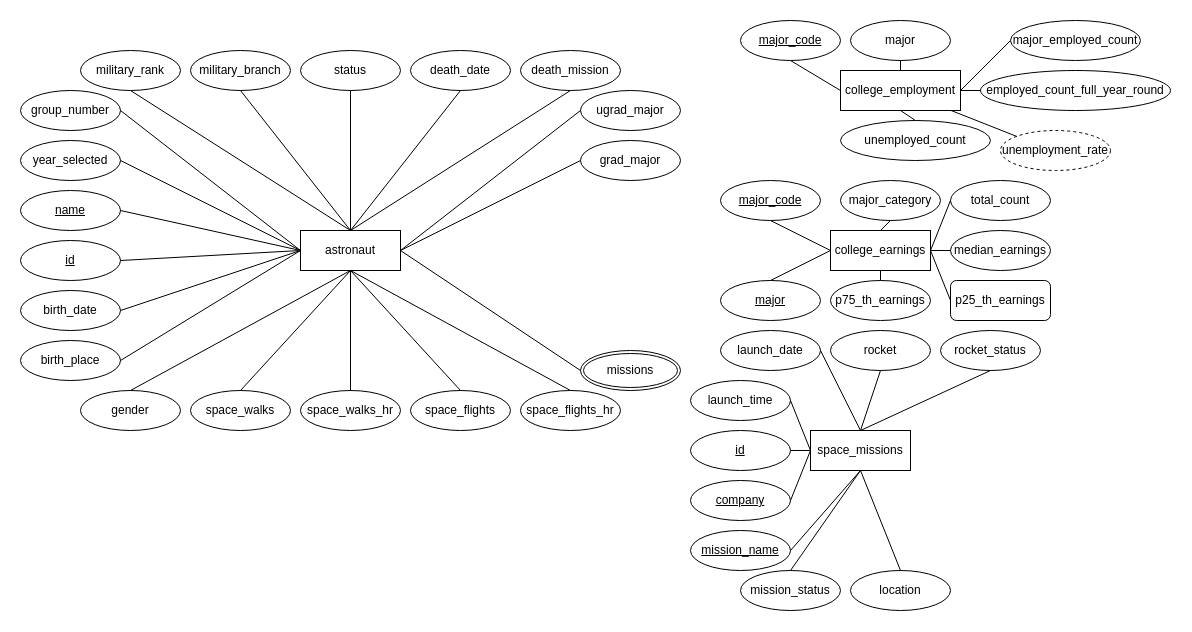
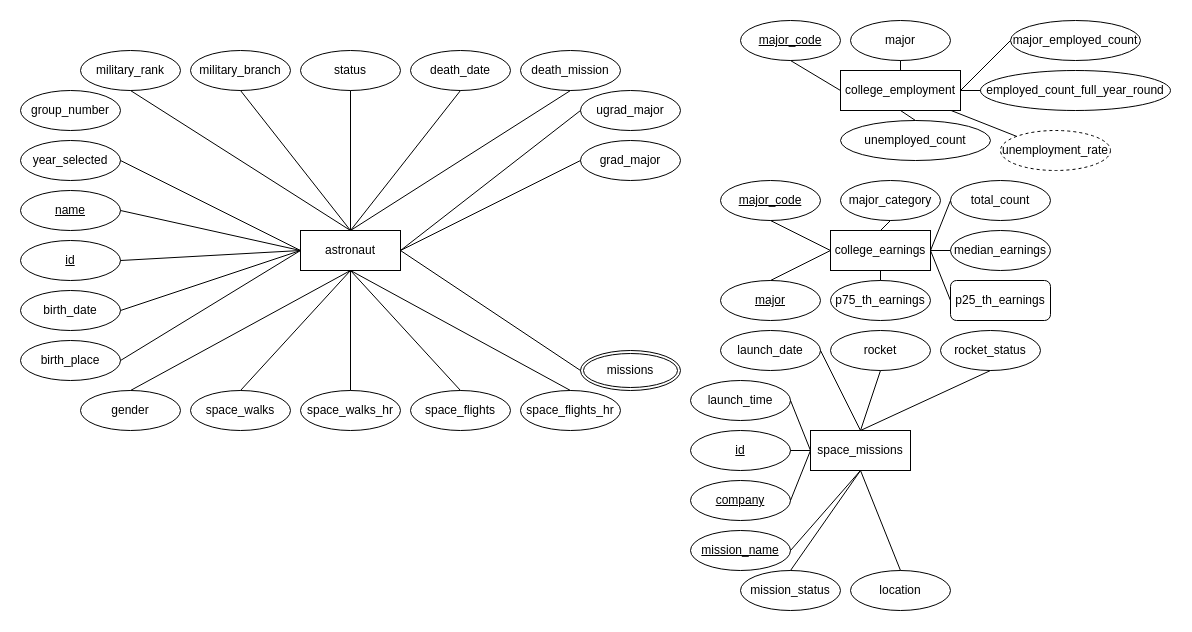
  <mxCell id="0" />
  <mxCell id="1" parent="0" />
  <mxCell id="2" value="astronaut" style="whiteSpace=wrap;html=1;align=center;" vertex="1" parent="1"><mxGeometry x="300" y="230" width="100" height="40" as="geometry" /></mxCell>
  <mxCell id="3" value="space_flights_hr" style="ellipse;whiteSpace=wrap;html=1;align=center;" vertex="1" parent="1"><mxGeometry x="520" y="390" width="100" height="40" as="geometry" /></mxCell>
  <mxCell id="4" value="military_branch" style="ellipse;whiteSpace=wrap;html=1;align=center;" vertex="1" parent="1"><mxGeometry x="190" y="50" width="100" height="40" as="geometry" /></mxCell>
  <mxCell id="5" value="space_walks" style="ellipse;whiteSpace=wrap;html=1;align=center;" vertex="1" parent="1"><mxGeometry x="190" y="390" width="100" height="40" as="geometry" /></mxCell>
  <mxCell id="6" value="death_mission" style="ellipse;whiteSpace=wrap;html=1;align=center;" vertex="1" parent="1"><mxGeometry x="520" y="50" width="100" height="40" as="geometry" /></mxCell>
  <mxCell id="7" value="death_date" style="ellipse;whiteSpace=wrap;html=1;align=center;" vertex="1" parent="1"><mxGeometry x="410" y="50" width="100" height="40" as="geometry" /></mxCell>
  <mxCell id="8" value="space_walks_hr" style="ellipse;whiteSpace=wrap;html=1;align=center;" vertex="1" parent="1"><mxGeometry x="300" y="390" width="100" height="40" as="geometry" /></mxCell>
  <mxCell id="9" value="ugrad_major" style="ellipse;whiteSpace=wrap;html=1;align=center;" vertex="1" parent="1"><mxGeometry x="580" y="90" width="100" height="40" as="geometry" /></mxCell>
  <mxCell id="10" value="gender" style="ellipse;whiteSpace=wrap;html=1;align=center;" vertex="1" parent="1"><mxGeometry x="80" y="390" width="100" height="40" as="geometry" /></mxCell>
  <mxCell id="11" value="year_selected" style="ellipse;whiteSpace=wrap;html=1;align=center;" vertex="1" parent="1"><mxGeometry x="20" y="140" width="100" height="40" as="geometry" /></mxCell>
  <mxCell id="12" value="military_rank" style="ellipse;whiteSpace=wrap;html=1;align=center;" vertex="1" parent="1"><mxGeometry x="80" y="50" width="100" height="40" as="geometry" /></mxCell>
  <mxCell id="13" value="birth_date" style="ellipse;whiteSpace=wrap;html=1;align=center;" vertex="1" parent="1"><mxGeometry x="20" y="290" width="100" height="40" as="geometry" /></mxCell>
  <mxCell id="14" value="grad_major" style="ellipse;whiteSpace=wrap;html=1;align=center;" vertex="1" parent="1"><mxGeometry x="580" y="140" width="100" height="40" as="geometry" /></mxCell>
  <mxCell id="15" value="birth_place" style="ellipse;whiteSpace=wrap;html=1;align=center;" vertex="1" parent="1"><mxGeometry x="20" y="340" width="100" height="40" as="geometry" /></mxCell>
  <mxCell id="16" value="group_number" style="ellipse;whiteSpace=wrap;html=1;align=center;" vertex="1" parent="1"><mxGeometry x="20" y="90" width="100" height="40" as="geometry" /></mxCell>
  <mxCell id="17" value="status" style="ellipse;whiteSpace=wrap;html=1;align=center;" vertex="1" parent="1"><mxGeometry x="300" y="50" width="100" height="40" as="geometry" /></mxCell>
  <mxCell id="18" value="space_flights" style="ellipse;whiteSpace=wrap;html=1;align=center;" vertex="1" parent="1"><mxGeometry x="410" y="390" width="100" height="40" as="geometry" /></mxCell>
  <mxCell id="19" value="&lt;u&gt;name&lt;/u&gt;" style="ellipse;whiteSpace=wrap;html=1;align=center;" vertex="1" parent="1"><mxGeometry x="20" y="190" width="100" height="40" as="geometry" /></mxCell>
  <mxCell id="20" value="&lt;u&gt;id&lt;/u&gt;" style="ellipse;whiteSpace=wrap;html=1;align=center;" vertex="1" parent="1"><mxGeometry x="20" y="240" width="100" height="40" as="geometry" /></mxCell>
  <mxCell id="21" value="missions" style="ellipse;shape=doubleEllipse;margin=3;whiteSpace=wrap;html=1;align=center;" vertex="1" parent="1"><mxGeometry x="580" y="350" width="100" height="40" as="geometry" /></mxCell>
  <mxCell id="22" value="" style="endArrow=none;html=1;rounded=0;entryX=0;entryY=0.5;entryDx=0;entryDy=0;exitX=1;exitY=0.5;exitDx=0;exitDy=0;" edge="1" parent="1" source="20" target="2"><mxGeometry relative="1" as="geometry"><mxPoint x="250" y="200" as="sourcePoint" /><mxPoint x="410" y="200" as="targetPoint" /></mxGeometry></mxCell>
  <mxCell id="23" value="" style="endArrow=none;html=1;rounded=0;entryX=0;entryY=0.5;entryDx=0;entryDy=0;exitX=1;exitY=0.5;exitDx=0;exitDy=0;" edge="1" parent="1" source="19" target="2"><mxGeometry relative="1" as="geometry"><mxPoint x="240" y="210" as="sourcePoint" /><mxPoint x="400" y="210" as="targetPoint" /></mxGeometry></mxCell>
  <mxCell id="24" value="" style="endArrow=none;html=1;rounded=0;entryX=0;entryY=0.5;entryDx=0;entryDy=0;exitX=1;exitY=0.5;exitDx=0;exitDy=0;" edge="1" parent="1" source="11" target="2"><mxGeometry relative="1" as="geometry"><mxPoint x="200" y="180" as="sourcePoint" /><mxPoint x="360" y="180" as="targetPoint" /></mxGeometry></mxCell>
- <mxCell id="25" value="" style="endArrow=none;html=1;rounded=0;exitX=1;exitY=0.5;exitDx=0;exitDy=0;entryX=0;entryY=0.5;entryDx=0;entryDy=0;" edge="1" parent="1" source="16" target="2"><mxGeometry relative="1" as="geometry"><mxPoint x="160" y="120" as="sourcePoint" /><mxPoint x="320" y="120" as="targetPoint" /></mxGeometry></mxCell>
  <mxCell id="26" value="" style="endArrow=none;html=1;rounded=0;exitX=1;exitY=0.5;exitDx=0;exitDy=0;entryX=0;entryY=0.5;entryDx=0;entryDy=0;" edge="1" parent="1" source="13" target="2"><mxGeometry relative="1" as="geometry"><mxPoint x="210" y="150" as="sourcePoint" /><mxPoint x="370" y="150" as="targetPoint" /></mxGeometry></mxCell>
  <mxCell id="27" value="" style="endArrow=none;html=1;rounded=0;exitX=1;exitY=0.5;exitDx=0;exitDy=0;entryX=0;entryY=0.5;entryDx=0;entryDy=0;" edge="1" parent="1" source="15" target="2"><mxGeometry relative="1" as="geometry"><mxPoint x="170" y="320" as="sourcePoint" /><mxPoint x="330" y="320" as="targetPoint" /></mxGeometry></mxCell>
  <mxCell id="28" value="" style="endArrow=none;html=1;rounded=0;exitX=0.5;exitY=1;exitDx=0;exitDy=0;entryX=0.5;entryY=0;entryDx=0;entryDy=0;" edge="1" parent="1" source="12" target="2"><mxGeometry relative="1" as="geometry"><mxPoint x="220" y="140" as="sourcePoint" /><mxPoint x="380" y="140" as="targetPoint" /></mxGeometry></mxCell>
  <mxCell id="29" value="" style="endArrow=none;html=1;rounded=0;exitX=0.5;exitY=0;exitDx=0;exitDy=0;entryX=0.5;entryY=1;entryDx=0;entryDy=0;" edge="1" parent="1" source="10" target="2"><mxGeometry relative="1" as="geometry"><mxPoint x="250" y="120" as="sourcePoint" /><mxPoint x="410" y="120" as="targetPoint" /></mxGeometry></mxCell>
  <mxCell id="30" value="" style="endArrow=none;html=1;rounded=0;exitX=0.5;exitY=1;exitDx=0;exitDy=0;entryX=0.5;entryY=0;entryDx=0;entryDy=0;" edge="1" parent="1" source="4" target="2"><mxGeometry relative="1" as="geometry"><mxPoint x="280" y="150" as="sourcePoint" /><mxPoint x="440" y="150" as="targetPoint" /></mxGeometry></mxCell>
  <mxCell id="31" value="" style="endArrow=none;html=1;rounded=0;exitX=0.5;exitY=1;exitDx=0;exitDy=0;entryX=0.5;entryY=0;entryDx=0;entryDy=0;" edge="1" parent="1" source="17" target="2"><mxGeometry relative="1" as="geometry"><mxPoint x="360" y="170" as="sourcePoint" /><mxPoint x="520" y="170" as="targetPoint" /></mxGeometry></mxCell>
  <mxCell id="32" value="" style="endArrow=none;html=1;rounded=0;exitX=0.5;exitY=1;exitDx=0;exitDy=0;entryX=0.5;entryY=0;entryDx=0;entryDy=0;" edge="1" parent="1" source="7" target="2"><mxGeometry relative="1" as="geometry"><mxPoint x="380" y="180" as="sourcePoint" /><mxPoint x="540" y="180" as="targetPoint" /></mxGeometry></mxCell>
  <mxCell id="33" value="" style="endArrow=none;html=1;rounded=0;entryX=0.5;entryY=1;entryDx=0;entryDy=0;exitX=0.5;exitY=0;exitDx=0;exitDy=0;" edge="1" parent="1" source="2" target="6"><mxGeometry relative="1" as="geometry"><mxPoint x="390" y="190" as="sourcePoint" /><mxPoint x="550" y="190" as="targetPoint" /></mxGeometry></mxCell>
  <mxCell id="34" value="" style="endArrow=none;html=1;rounded=0;exitX=0.5;exitY=0;exitDx=0;exitDy=0;entryX=0.5;entryY=1;entryDx=0;entryDy=0;" edge="1" parent="1" source="5" target="2"><mxGeometry relative="1" as="geometry"><mxPoint x="250" y="350" as="sourcePoint" /><mxPoint x="360" y="320" as="targetPoint" /></mxGeometry></mxCell>
  <mxCell id="35" value="" style="endArrow=none;html=1;rounded=0;exitX=0.5;exitY=0;exitDx=0;exitDy=0;entryX=0.5;entryY=1;entryDx=0;entryDy=0;" edge="1" parent="1" source="8" target="2"><mxGeometry relative="1" as="geometry"><mxPoint x="320" y="340" as="sourcePoint" /><mxPoint x="480" y="340" as="targetPoint" /></mxGeometry></mxCell>
  <mxCell id="36" value="" style="endArrow=none;html=1;rounded=0;exitX=0.5;exitY=0;exitDx=0;exitDy=0;entryX=0.5;entryY=1;entryDx=0;entryDy=0;" edge="1" parent="1" source="18" target="2"><mxGeometry relative="1" as="geometry"><mxPoint x="370" y="300" as="sourcePoint" /><mxPoint x="530" y="300" as="targetPoint" /></mxGeometry></mxCell>
  <mxCell id="37" value="" style="endArrow=none;html=1;rounded=0;exitX=0.5;exitY=1;exitDx=0;exitDy=0;entryX=0.5;entryY=0;entryDx=0;entryDy=0;" edge="1" parent="1" source="2" target="3"><mxGeometry relative="1" as="geometry"><mxPoint x="430" y="290" as="sourcePoint" /><mxPoint x="590" y="290" as="targetPoint" /></mxGeometry></mxCell>
  <mxCell id="38" value="" style="endArrow=none;html=1;rounded=0;entryX=0;entryY=0.5;entryDx=0;entryDy=0;exitX=1;exitY=0.5;exitDx=0;exitDy=0;" edge="1" parent="1" source="2" target="9"><mxGeometry relative="1" as="geometry"><mxPoint x="400" y="240" as="sourcePoint" /><mxPoint x="560" y="240" as="targetPoint" /></mxGeometry></mxCell>
  <mxCell id="39" value="" style="endArrow=none;html=1;rounded=0;entryX=0;entryY=0.5;entryDx=0;entryDy=0;exitX=1;exitY=0.5;exitDx=0;exitDy=0;" edge="1" parent="1" source="2" target="14"><mxGeometry relative="1" as="geometry"><mxPoint x="420" y="250" as="sourcePoint" /><mxPoint x="580" y="250" as="targetPoint" /></mxGeometry></mxCell>
  <mxCell id="40" value="" style="endArrow=none;html=1;rounded=0;entryX=0;entryY=0.5;entryDx=0;entryDy=0;exitX=1;exitY=0.5;exitDx=0;exitDy=0;" edge="1" parent="1" source="2" target="21"><mxGeometry relative="1" as="geometry"><mxPoint x="460" y="270" as="sourcePoint" /><mxPoint x="620" y="270" as="targetPoint" /></mxGeometry></mxCell>
  <mxCell id="41" value="space_missions" style="whiteSpace=wrap;html=1;align=center;" vertex="1" parent="1"><mxGeometry x="810" y="430" width="100" height="40" as="geometry" /></mxCell>
  <mxCell id="42" value="&lt;u&gt;id&lt;/u&gt;" style="ellipse;whiteSpace=wrap;html=1;align=center;" vertex="1" parent="1"><mxGeometry x="690" y="430" width="100" height="40" as="geometry" /></mxCell>
  <mxCell id="43" value="mission_status" style="ellipse;whiteSpace=wrap;html=1;align=center;" vertex="1" parent="1"><mxGeometry x="740" y="570" width="100" height="40" as="geometry" /></mxCell>
  <mxCell id="44" value="&lt;u&gt;mission_name&lt;/u&gt;" style="ellipse;whiteSpace=wrap;html=1;align=center;" vertex="1" parent="1"><mxGeometry x="690" y="530" width="100" height="40" as="geometry" /></mxCell>
  <mxCell id="45" value="launch_date" style="ellipse;whiteSpace=wrap;html=1;align=center;" vertex="1" parent="1"><mxGeometry x="720" y="330" width="100" height="40" as="geometry" /></mxCell>
  <mxCell id="46" value="launch_time" style="ellipse;whiteSpace=wrap;html=1;align=center;" vertex="1" parent="1"><mxGeometry x="690" y="380" width="100" height="40" as="geometry" /></mxCell>
  <mxCell id="47" value="rocket_status" style="ellipse;whiteSpace=wrap;html=1;align=center;" vertex="1" parent="1"><mxGeometry x="940" y="330" width="100" height="40" as="geometry" /></mxCell>
  <mxCell id="48" value="&lt;u&gt;company&lt;/u&gt;" style="ellipse;whiteSpace=wrap;html=1;align=center;" vertex="1" parent="1"><mxGeometry x="690" y="480" width="100" height="40" as="geometry" /></mxCell>
  <mxCell id="49" value="rocket" style="ellipse;whiteSpace=wrap;html=1;align=center;" vertex="1" parent="1"><mxGeometry x="830" y="330" width="100" height="40" as="geometry" /></mxCell>
  <mxCell id="50" value="location" style="ellipse;whiteSpace=wrap;html=1;align=center;" vertex="1" parent="1"><mxGeometry x="850" y="570" width="100" height="40" as="geometry" /></mxCell>
  <mxCell id="51" value="college_earnings" style="whiteSpace=wrap;html=1;align=center;" vertex="1" parent="1"><mxGeometry x="830" y="230" width="100" height="40" as="geometry" /></mxCell>
  <mxCell id="52" value="major_category" style="ellipse;whiteSpace=wrap;html=1;align=center;" vertex="1" parent="1"><mxGeometry x="840" y="180" width="100" height="40" as="geometry" /></mxCell>
  <mxCell id="53" value="p75_th_earnings" style="ellipse;whiteSpace=wrap;html=1;align=center;" vertex="1" parent="1"><mxGeometry x="830" y="280" width="100" height="40" as="geometry" /></mxCell>
  <mxCell id="54" value="&lt;u&gt;major_code&lt;/u&gt;" style="ellipse;whiteSpace=wrap;html=1;align=center;" vertex="1" parent="1"><mxGeometry x="720" y="180" width="100" height="40" as="geometry" /></mxCell>
  <mxCell id="55" value="&lt;u&gt;major&lt;/u&gt;" style="ellipse;whiteSpace=wrap;html=1;align=center;" vertex="1" parent="1"><mxGeometry x="720" y="280" width="100" height="40" as="geometry" /></mxCell>
  <mxCell id="56" value="median_earnings" style="ellipse;whiteSpace=wrap;html=1;align=center;" vertex="1" parent="1"><mxGeometry x="950" y="230" width="100" height="40" as="geometry" /></mxCell>
  <mxCell id="57" value="total_count" style="ellipse;whiteSpace=wrap;html=1;align=center;" vertex="1" parent="1"><mxGeometry x="950" y="180" width="100" height="40" as="geometry" /></mxCell>
  <mxCell id="58" value="p25_th_earnings" style="whiteSpace=wrap;html=1;align=center;rounded=1;" vertex="1" parent="1"><mxGeometry x="950" y="280" width="100" height="40" as="geometry" /></mxCell>
  <mxCell id="59" value="college_employment" style="whiteSpace=wrap;html=1;align=center;" vertex="1" parent="1"><mxGeometry x="840" y="70" width="120" height="40" as="geometry" /></mxCell>
  <mxCell id="60" value="major" style="ellipse;whiteSpace=wrap;html=1;align=center;" vertex="1" parent="1"><mxGeometry x="850" y="20" width="100" height="40" as="geometry" /></mxCell>
  <mxCell id="61" value="major_employed_count" style="ellipse;whiteSpace=wrap;html=1;align=center;" vertex="1" parent="1"><mxGeometry x="1010" y="20" width="130" height="40" as="geometry" /></mxCell>
  <mxCell id="62" value="&lt;u&gt;major_code&lt;/u&gt;" style="ellipse;whiteSpace=wrap;html=1;align=center;" vertex="1" parent="1"><mxGeometry x="740" y="20" width="100" height="40" as="geometry" /></mxCell>
  <mxCell id="63" value="employed_count_full_year_round" style="ellipse;whiteSpace=wrap;html=1;align=center;" vertex="1" parent="1"><mxGeometry x="980" y="70" width="190" height="40" as="geometry" /></mxCell>
  <mxCell id="64" value="unemployed_count" style="ellipse;whiteSpace=wrap;html=1;align=center;" vertex="1" parent="1"><mxGeometry x="840" y="120" width="150" height="40" as="geometry" /></mxCell>
  <mxCell id="65" value="unemployment_rate" style="ellipse;whiteSpace=wrap;html=1;align=center;dashed=1;" vertex="1" parent="1"><mxGeometry x="1000" y="130" width="110" height="40" as="geometry" /></mxCell>
  <mxCell id="66" value="" style="endArrow=none;html=1;rounded=0;entryX=0;entryY=0.5;entryDx=0;entryDy=0;exitX=1;exitY=0.5;exitDx=0;exitDy=0;" edge="1" parent="1" source="42" target="41"><mxGeometry relative="1" as="geometry"><mxPoint x="820" y="510" as="sourcePoint" /><mxPoint x="980" y="510" as="targetPoint" /></mxGeometry></mxCell>
  <mxCell id="67" value="" style="endArrow=none;html=1;rounded=0;entryX=0;entryY=0.5;entryDx=0;entryDy=0;exitX=1;exitY=0.5;exitDx=0;exitDy=0;" edge="1" parent="1" source="48" target="41"><mxGeometry relative="1" as="geometry"><mxPoint x="800" y="510" as="sourcePoint" /><mxPoint x="960" y="510" as="targetPoint" /></mxGeometry></mxCell>
  <mxCell id="68" value="" style="endArrow=none;html=1;rounded=0;entryX=0.5;entryY=1;entryDx=0;entryDy=0;exitX=1;exitY=0.5;exitDx=0;exitDy=0;" edge="1" parent="1" source="44" target="41"><mxGeometry relative="1" as="geometry"><mxPoint x="880" y="540" as="sourcePoint" /><mxPoint x="850" y="500" as="targetPoint" /></mxGeometry></mxCell>
  <mxCell id="69" value="" style="endArrow=none;html=1;rounded=0;entryX=0.5;entryY=1;entryDx=0;entryDy=0;exitX=0.5;exitY=0;exitDx=0;exitDy=0;" edge="1" parent="1" source="43" target="41"><mxGeometry relative="1" as="geometry"><mxPoint x="840" y="530" as="sourcePoint" /><mxPoint x="1000" y="530" as="targetPoint" /></mxGeometry></mxCell>
  <mxCell id="70" value="" style="endArrow=none;html=1;rounded=0;entryX=0.5;entryY=1;entryDx=0;entryDy=0;exitX=0.5;exitY=0;exitDx=0;exitDy=0;" edge="1" parent="1" source="50" target="41"><mxGeometry relative="1" as="geometry"><mxPoint x="850" y="520" as="sourcePoint" /><mxPoint x="1010" y="520" as="targetPoint" /></mxGeometry></mxCell>
  <mxCell id="71" value="" style="endArrow=none;html=1;rounded=0;entryX=1;entryY=0.5;entryDx=0;entryDy=0;exitX=0;exitY=0.5;exitDx=0;exitDy=0;" edge="1" parent="1" source="41" target="46"><mxGeometry relative="1" as="geometry"><mxPoint x="920" y="480" as="sourcePoint" /><mxPoint x="1080" y="480" as="targetPoint" /></mxGeometry></mxCell>
  <mxCell id="72" value="" style="endArrow=none;html=1;rounded=0;exitX=1;exitY=0.5;exitDx=0;exitDy=0;entryX=0.5;entryY=0;entryDx=0;entryDy=0;" edge="1" parent="1" source="45" target="41"><mxGeometry relative="1" as="geometry"><mxPoint x="840" y="410" as="sourcePoint" /><mxPoint x="1000" y="410" as="targetPoint" /></mxGeometry></mxCell>
  <mxCell id="73" value="" style="endArrow=none;html=1;rounded=0;entryX=0.5;entryY=1;entryDx=0;entryDy=0;exitX=0.5;exitY=0;exitDx=0;exitDy=0;" edge="1" parent="1" source="41" target="49"><mxGeometry relative="1" as="geometry"><mxPoint x="960" y="410" as="sourcePoint" /><mxPoint x="1120" y="410" as="targetPoint" /></mxGeometry></mxCell>
  <mxCell id="74" value="" style="endArrow=none;html=1;rounded=0;entryX=0.5;entryY=1;entryDx=0;entryDy=0;exitX=0.5;exitY=0;exitDx=0;exitDy=0;" edge="1" parent="1" source="41" target="47"><mxGeometry relative="1" as="geometry"><mxPoint x="900" y="410" as="sourcePoint" /><mxPoint x="1060" y="410" as="targetPoint" /></mxGeometry></mxCell>
  <mxCell id="75" value="" style="endArrow=none;html=1;rounded=0;entryX=0.5;entryY=1;entryDx=0;entryDy=0;exitX=0;exitY=0.5;exitDx=0;exitDy=0;" edge="1" parent="1" source="51" target="54"><mxGeometry relative="1" as="geometry"><mxPoint x="570" y="250" as="sourcePoint" /><mxPoint x="730" y="250" as="targetPoint" /></mxGeometry></mxCell>
  <mxCell id="76" value="" style="endArrow=none;html=1;rounded=0;entryX=0;entryY=0.5;entryDx=0;entryDy=0;exitX=0.5;exitY=0;exitDx=0;exitDy=0;" edge="1" parent="1" source="55" target="51"><mxGeometry relative="1" as="geometry"><mxPoint x="600" y="250" as="sourcePoint" /><mxPoint x="760" y="250" as="targetPoint" /></mxGeometry></mxCell>
  <mxCell id="77" value="" style="endArrow=none;html=1;rounded=0;entryX=0.5;entryY=1;entryDx=0;entryDy=0;exitX=0.5;exitY=0;exitDx=0;exitDy=0;" edge="1" parent="1" source="53" target="51"><mxGeometry relative="1" as="geometry"><mxPoint x="550" y="280" as="sourcePoint" /><mxPoint x="710" y="280" as="targetPoint" /></mxGeometry></mxCell>
  <mxCell id="78" value="" style="endArrow=none;html=1;rounded=0;exitX=1;exitY=0.5;exitDx=0;exitDy=0;entryX=0;entryY=0.5;entryDx=0;entryDy=0;" edge="1" parent="1" source="51" target="58"><mxGeometry relative="1" as="geometry"><mxPoint x="1110" y="380" as="sourcePoint" /><mxPoint x="1270" y="380" as="targetPoint" /></mxGeometry></mxCell>
  <mxCell id="79" value="" style="endArrow=none;html=1;rounded=0;exitX=1;exitY=0.5;exitDx=0;exitDy=0;entryX=0;entryY=0.5;entryDx=0;entryDy=0;" edge="1" parent="1" source="51" target="56"><mxGeometry relative="1" as="geometry"><mxPoint x="1170" y="310" as="sourcePoint" /><mxPoint x="1330" y="310" as="targetPoint" /></mxGeometry></mxCell>
  <mxCell id="80" value="" style="endArrow=none;html=1;rounded=0;exitX=0.5;exitY=0;exitDx=0;exitDy=0;entryX=0.5;entryY=1;entryDx=0;entryDy=0;" edge="1" parent="1" source="51" target="52"><mxGeometry relative="1" as="geometry"><mxPoint x="1080" y="250" as="sourcePoint" /><mxPoint x="1240" y="250" as="targetPoint" /></mxGeometry></mxCell>
  <mxCell id="81" value="" style="endArrow=none;html=1;rounded=0;exitX=1;exitY=0.5;exitDx=0;exitDy=0;entryX=0;entryY=0.5;entryDx=0;entryDy=0;" edge="1" parent="1" source="51" target="57"><mxGeometry relative="1" as="geometry"><mxPoint x="1080" y="290" as="sourcePoint" /><mxPoint x="1240" y="290" as="targetPoint" /></mxGeometry></mxCell>
  <mxCell id="82" value="" style="endArrow=none;html=1;rounded=0;entryX=0.5;entryY=1;entryDx=0;entryDy=0;exitX=0;exitY=0.5;exitDx=0;exitDy=0;" edge="1" parent="1" source="59" target="62"><mxGeometry relative="1" as="geometry"><mxPoint x="710" y="110" as="sourcePoint" /><mxPoint x="870" y="110" as="targetPoint" /></mxGeometry></mxCell>
  <mxCell id="83" value="" style="endArrow=none;html=1;rounded=0;entryX=0.5;entryY=0;entryDx=0;entryDy=0;exitX=0.5;exitY=1;exitDx=0;exitDy=0;" edge="1" parent="1" source="59" target="64"><mxGeometry relative="1" as="geometry"><mxPoint x="710" y="120" as="sourcePoint" /><mxPoint x="870" y="120" as="targetPoint" /></mxGeometry></mxCell>
  <mxCell id="84" value="" style="endArrow=none;html=1;rounded=0;entryX=0.5;entryY=1;entryDx=0;entryDy=0;exitX=0.5;exitY=0;exitDx=0;exitDy=0;" edge="1" parent="1" source="59" target="60"><mxGeometry relative="1" as="geometry"><mxPoint x="720" y="130" as="sourcePoint" /><mxPoint x="880" y="130" as="targetPoint" /></mxGeometry></mxCell>
  <mxCell id="85" value="" style="endArrow=none;html=1;rounded=0;entryX=0;entryY=0.5;entryDx=0;entryDy=0;exitX=1;exitY=0.5;exitDx=0;exitDy=0;" edge="1" parent="1" source="59" target="61"><mxGeometry relative="1" as="geometry"><mxPoint x="710" y="120" as="sourcePoint" /><mxPoint x="870" y="120" as="targetPoint" /></mxGeometry></mxCell>
  <mxCell id="86" value="" style="endArrow=none;html=1;rounded=0;entryX=0;entryY=0.5;entryDx=0;entryDy=0;exitX=1;exitY=0.5;exitDx=0;exitDy=0;" edge="1" parent="1" source="59" target="63"><mxGeometry relative="1" as="geometry"><mxPoint x="710" y="130" as="sourcePoint" /><mxPoint x="870" y="130" as="targetPoint" /></mxGeometry></mxCell>
  <mxCell id="87" value="" style="endArrow=none;html=1;rounded=0;entryX=0;entryY=0;entryDx=0;entryDy=0;" edge="1" parent="1" source="59" target="65"><mxGeometry relative="1" as="geometry"><mxPoint x="1080" y="180" as="sourcePoint" /><mxPoint x="1120" y="150" as="targetPoint" /></mxGeometry></mxCell>
